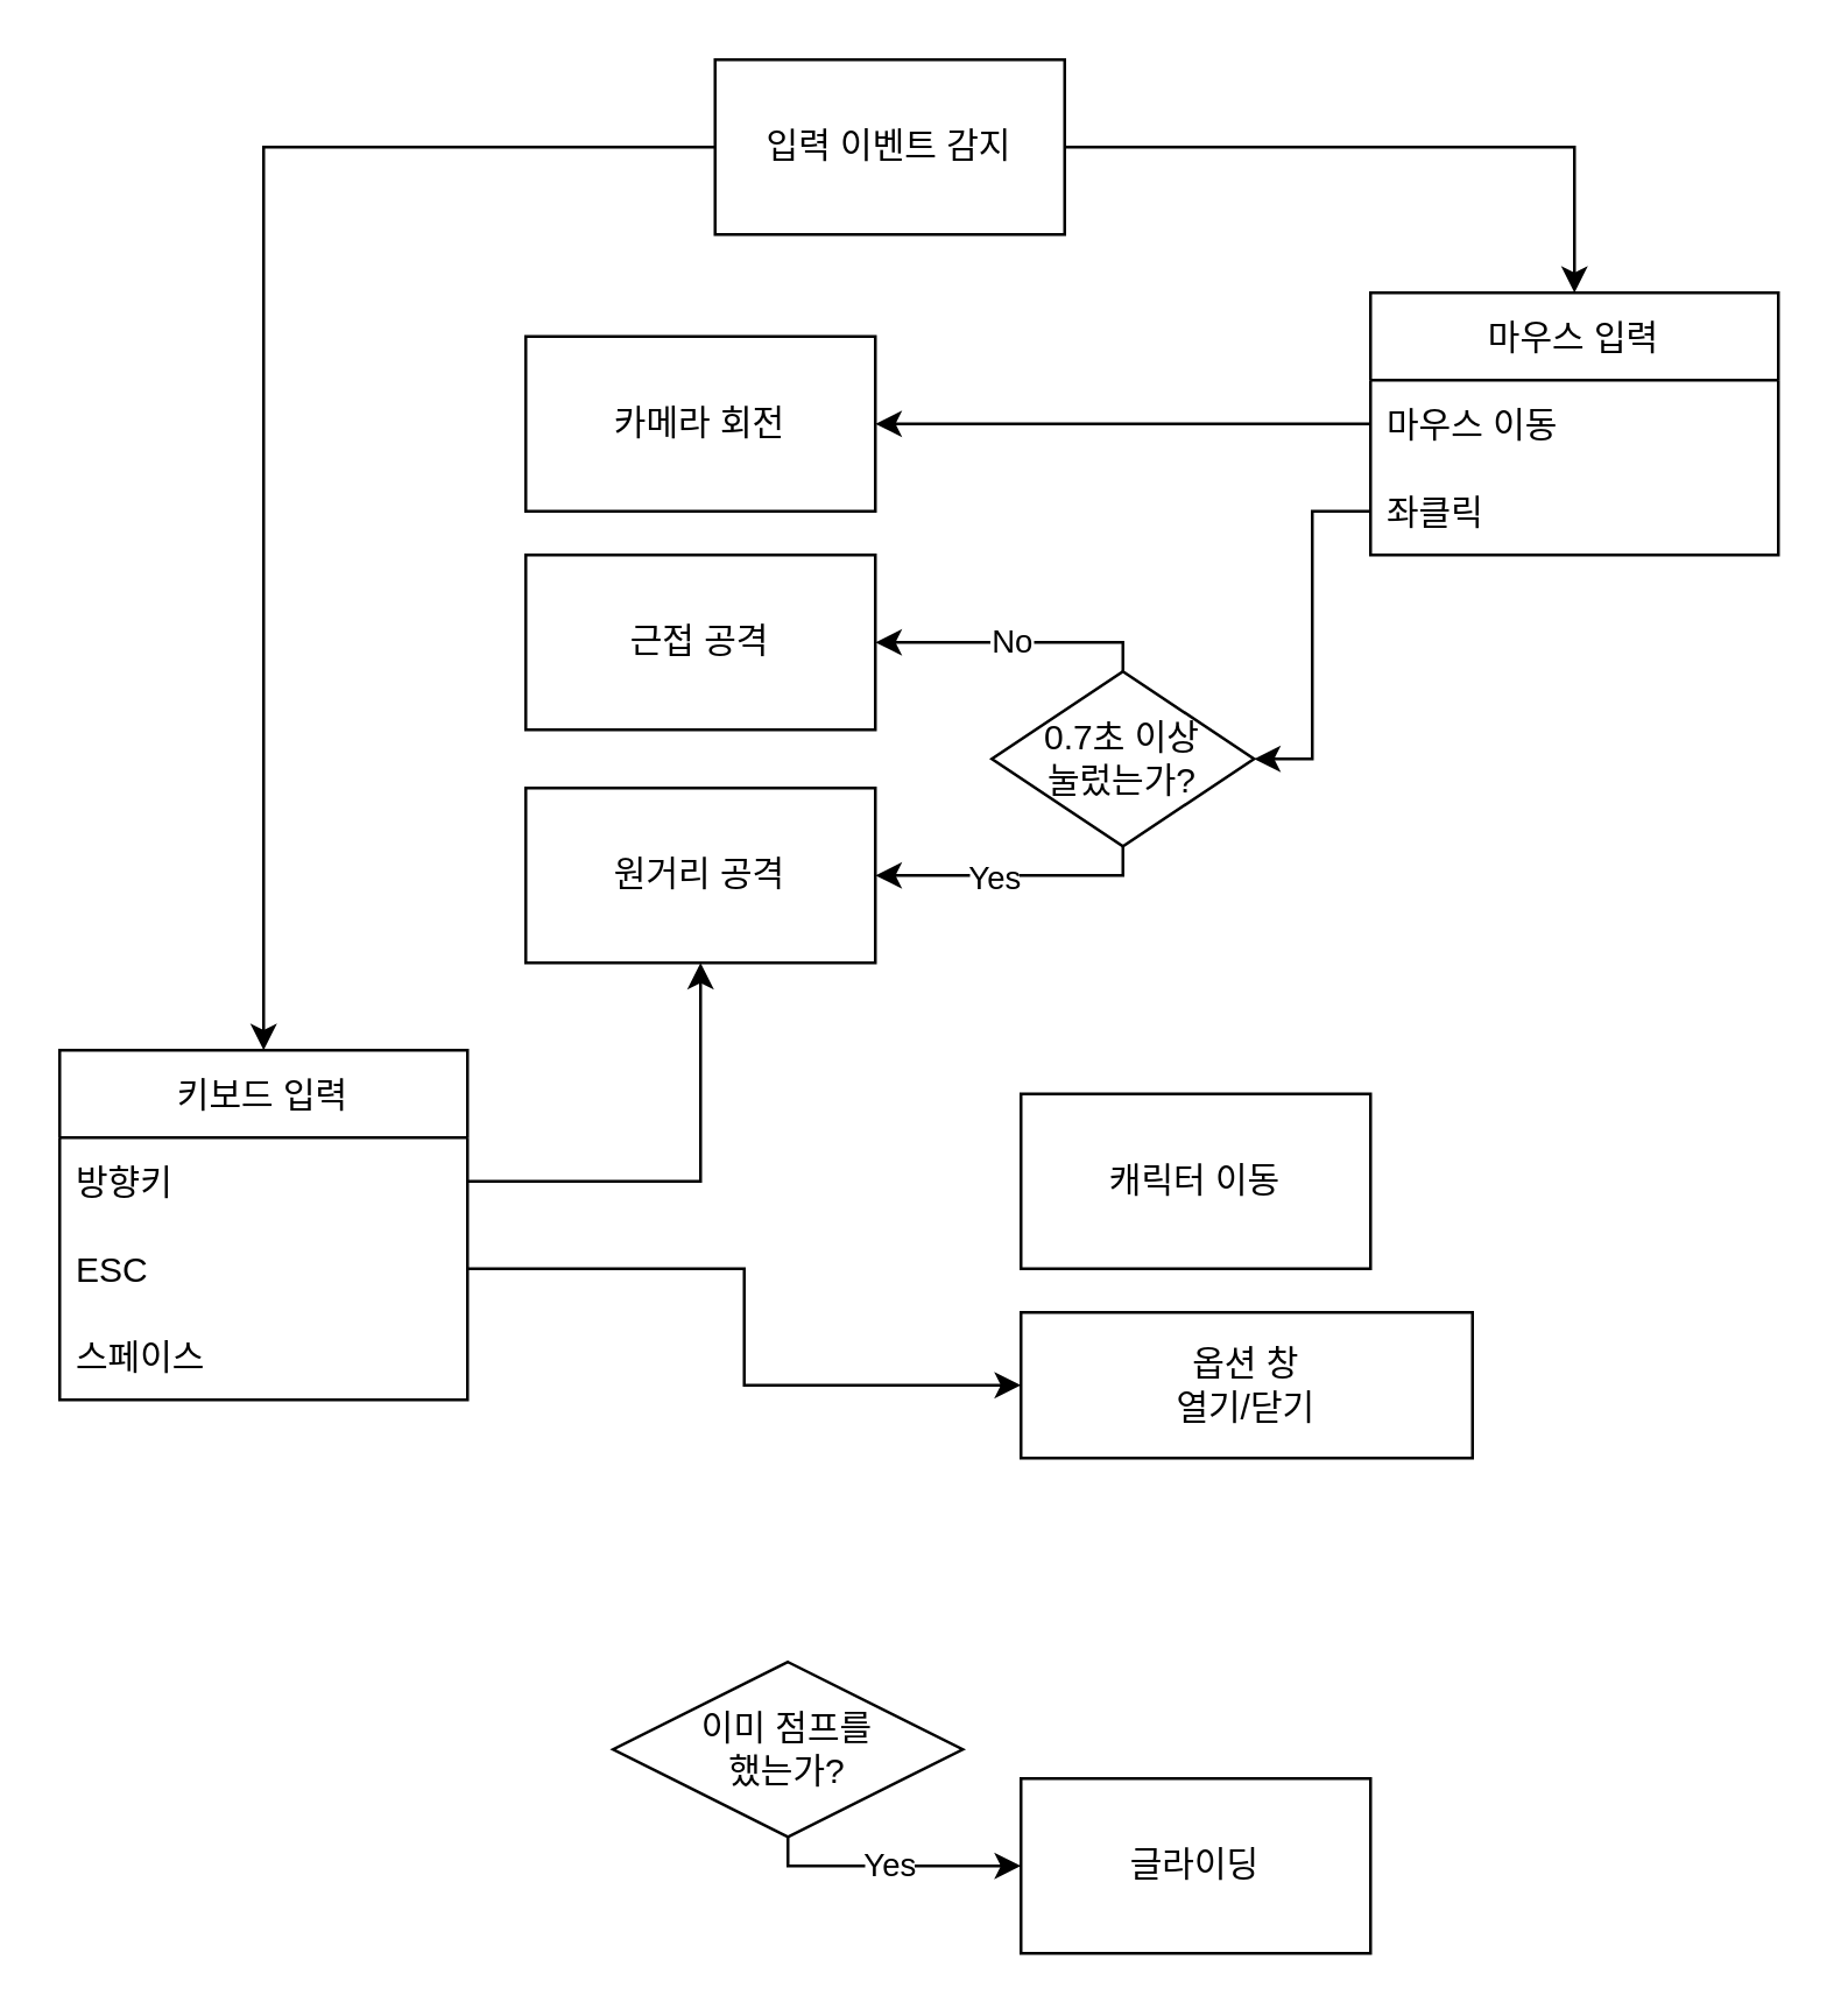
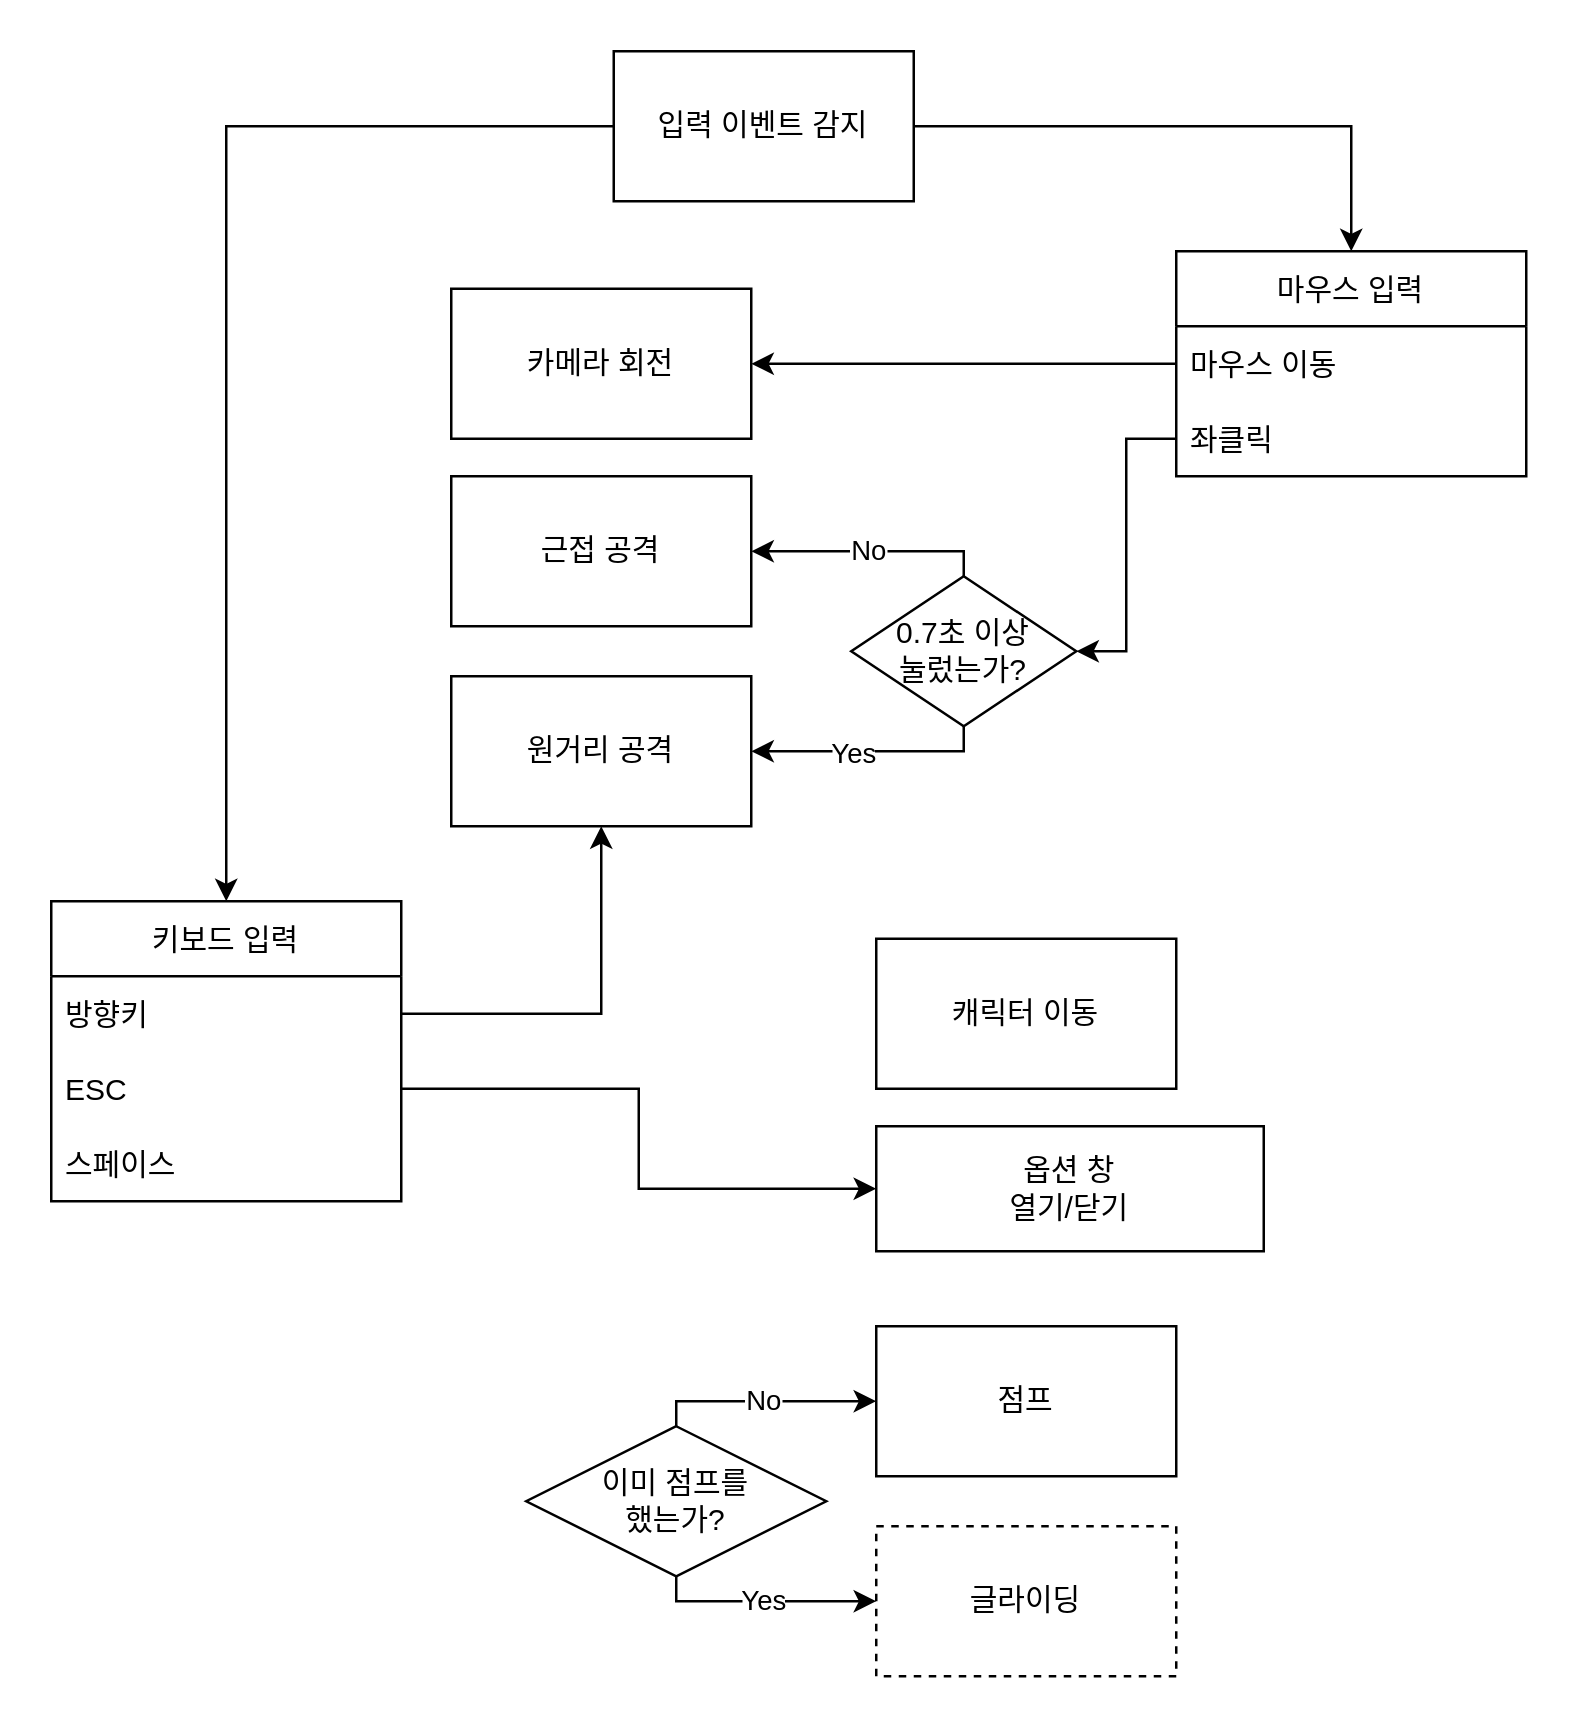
  <mxCell id="0" />
  <mxCell id="1" parent="0" />
  <mxCell id="2" value="" style="edgeStyle=orthogonalEdgeStyle;rounded=0;orthogonalLoop=1;jettySize=auto;html=1;entryX=0.5;entryY=0;entryDx=0;entryDy=0;" edge="1" parent="1" source="4" target="12"><mxGeometry relative="1" as="geometry"><mxPoint x="90" y="100" as="targetPoint" /></mxGeometry></mxCell>
  <mxCell id="3" value="" style="edgeStyle=orthogonalEdgeStyle;rounded=0;orthogonalLoop=1;jettySize=auto;html=1;entryX=0.5;entryY=0;entryDx=0;entryDy=0;" edge="1" parent="1" source="4" target="5"><mxGeometry relative="1" as="geometry"><mxPoint x="540" y="100" as="targetPoint" /></mxGeometry></mxCell>
  <mxCell id="4" value="입력 이벤트 감지" style="rounded=0;whiteSpace=wrap;html=1;" vertex="1" parent="1"><mxGeometry x="245" y="20" width="120" height="60" as="geometry" /></mxCell>
  <mxCell id="5" value="마우스 입력" style="swimlane;fontStyle=0;childLayout=stackLayout;horizontal=1;startSize=30;horizontalStack=0;resizeParent=1;resizeParentMax=0;resizeLast=0;collapsible=1;marginBottom=0;" vertex="1" parent="1"><mxGeometry x="470" y="100" width="140" height="90" as="geometry" /></mxCell>
  <mxCell id="6" value="마우스 이동" style="text;strokeColor=none;fillColor=none;align=left;verticalAlign=middle;spacingLeft=4;spacingRight=4;overflow=hidden;points=[[0,0.5],[1,0.5]];portConstraint=eastwest;rotatable=0;" vertex="1" parent="5"><mxGeometry y="30" width="140" height="30" as="geometry" /></mxCell>
  <mxCell id="7" value="좌클릭" style="text;strokeColor=none;fillColor=none;align=left;verticalAlign=middle;spacingLeft=4;spacingRight=4;overflow=hidden;points=[[0,0.5],[1,0.5]];portConstraint=eastwest;rotatable=0;" vertex="1" parent="5"><mxGeometry y="60" width="140" height="30" as="geometry" /></mxCell>
  <mxCell id="8" value="카메라 회전" style="rounded=0;whiteSpace=wrap;html=1;" vertex="1" parent="1"><mxGeometry x="180" y="115" width="120" height="60" as="geometry" /></mxCell>
  <mxCell id="9" style="edgeStyle=orthogonalEdgeStyle;rounded=0;orthogonalLoop=1;jettySize=auto;html=1;exitX=0;exitY=0.5;exitDx=0;exitDy=0;entryX=1;entryY=0.5;entryDx=0;entryDy=0;" edge="1" parent="1" source="6" target="8"><mxGeometry relative="1" as="geometry" /></mxCell>
  <mxCell id="10" value="근접 공격" style="rounded=0;whiteSpace=wrap;html=1;" vertex="1" parent="1"><mxGeometry x="180" y="190" width="120" height="60" as="geometry" /></mxCell>
  <mxCell id="11" value="원거리 공격" style="rounded=0;whiteSpace=wrap;html=1;" vertex="1" parent="1"><mxGeometry x="180" y="270" width="120" height="60" as="geometry" /></mxCell>
  <mxCell id="12" value="키보드 입력" style="swimlane;fontStyle=0;childLayout=stackLayout;horizontal=1;startSize=30;horizontalStack=0;resizeParent=1;resizeParentMax=0;resizeLast=0;collapsible=1;marginBottom=0;" vertex="1" parent="1"><mxGeometry x="20" y="360" width="140" height="120" as="geometry" /></mxCell>
  <mxCell id="13" value="방향키" style="text;strokeColor=none;fillColor=none;align=left;verticalAlign=middle;spacingLeft=4;spacingRight=4;overflow=hidden;points=[[0,0.5],[1,0.5]];portConstraint=eastwest;rotatable=0;" vertex="1" parent="12"><mxGeometry y="30" width="140" height="30" as="geometry" /></mxCell>
  <mxCell id="14" value="ESC" style="text;strokeColor=none;fillColor=none;align=left;verticalAlign=middle;spacingLeft=4;spacingRight=4;overflow=hidden;points=[[0,0.5],[1,0.5]];portConstraint=eastwest;rotatable=0;" vertex="1" parent="12"><mxGeometry y="60" width="140" height="30" as="geometry" /></mxCell>
  <mxCell id="15" value="스페이스" style="text;strokeColor=none;fillColor=none;align=left;verticalAlign=middle;spacingLeft=4;spacingRight=4;overflow=hidden;points=[[0,0.5],[1,0.5]];portConstraint=eastwest;rotatable=0;" vertex="1" parent="12"><mxGeometry y="90" width="140" height="30" as="geometry" /></mxCell>
  <mxCell id="16" value="캐릭터 이동" style="rounded=0;whiteSpace=wrap;html=1;" vertex="1" parent="1"><mxGeometry x="350" y="375" width="120" height="60" as="geometry" /></mxCell>
  <mxCell id="17" style="edgeStyle=orthogonalEdgeStyle;rounded=0;orthogonalLoop=1;jettySize=auto;html=1;exitX=1;exitY=0.5;exitDx=0;exitDy=0;" edge="1" parent="1" source="13" target="11"><mxGeometry relative="1" as="geometry" /></mxCell>
  <mxCell id="18" value="옵션 창&lt;br&gt;열기/닫기" style="rounded=0;whiteSpace=wrap;html=1;" vertex="1" parent="1"><mxGeometry x="350" y="450" width="155" height="50" as="geometry" /></mxCell>
  <mxCell id="19" style="edgeStyle=orthogonalEdgeStyle;rounded=0;orthogonalLoop=1;jettySize=auto;html=1;exitX=1;exitY=0.5;exitDx=0;exitDy=0;entryX=0;entryY=0.5;entryDx=0;entryDy=0;" edge="1" parent="1" source="14" target="18"><mxGeometry relative="1" as="geometry" /></mxCell>
+ <mxCell id="20" value="점프" style="rounded=0;whiteSpace=wrap;html=1;" vertex="1" parent="1"><mxGeometry x="350" y="530" width="120" height="60" as="geometry" /></mxCell>
  <mxCell id="21" value="No" style="edgeStyle=orthogonalEdgeStyle;rounded=0;orthogonalLoop=1;jettySize=auto;html=1;exitX=0.5;exitY=0;exitDx=0;exitDy=0;entryX=1;entryY=0.5;entryDx=0;entryDy=0;" edge="1" parent="1" source="24" target="10"><mxGeometry relative="1" as="geometry"><Array as="points"><mxPoint x="385" y="220" /></Array></mxGeometry></mxCell>
  <mxCell id="22" style="edgeStyle=orthogonalEdgeStyle;rounded=0;orthogonalLoop=1;jettySize=auto;html=1;entryX=1;entryY=0.5;entryDx=0;entryDy=0;exitX=0.5;exitY=1;exitDx=0;exitDy=0;" edge="1" parent="1" source="24" target="11"><mxGeometry relative="1" as="geometry"><Array as="points"><mxPoint x="385" y="300" /></Array></mxGeometry></mxCell>
  <mxCell id="23" value="Yes" style="edgeLabel;html=1;align=center;verticalAlign=middle;resizable=0;points=[];" vertex="1" connectable="0" parent="22"><mxGeometry x="-0.347" y="1" relative="1" as="geometry"><mxPoint x="-24" y="-1" as="offset" /></mxGeometry></mxCell>
  <mxCell id="24" value="0.7초 이상&lt;br&gt;눌렀는가?" style="rhombus;whiteSpace=wrap;html=1;" vertex="1" parent="1"><mxGeometry x="340" y="230" width="90" height="60" as="geometry" /></mxCell>
  <mxCell id="25" style="edgeStyle=orthogonalEdgeStyle;rounded=0;orthogonalLoop=1;jettySize=auto;html=1;exitX=0;exitY=0.5;exitDx=0;exitDy=0;entryX=1;entryY=0.5;entryDx=0;entryDy=0;" edge="1" parent="1" source="7" target="24"><mxGeometry relative="1" as="geometry" /></mxCell>
+ <mxCell id="26" value="No" style="edgeStyle=orthogonalEdgeStyle;rounded=0;orthogonalLoop=1;jettySize=auto;html=1;exitX=0.5;exitY=0;exitDx=0;exitDy=0;entryX=0;entryY=0.5;entryDx=0;entryDy=0;" edge="1" parent="1" source="28" target="20"><mxGeometry relative="1" as="geometry"><Array as="points"><mxPoint x="270" y="560" /></Array></mxGeometry></mxCell>
  <mxCell id="27" value="Yes" style="edgeStyle=orthogonalEdgeStyle;rounded=0;orthogonalLoop=1;jettySize=auto;html=1;exitX=0.5;exitY=1;exitDx=0;exitDy=0;entryX=0;entryY=0.5;entryDx=0;entryDy=0;" edge="1" parent="1" source="28" target="29"><mxGeometry relative="1" as="geometry"><Array as="points"><mxPoint x="270" y="640" /></Array></mxGeometry></mxCell>
  <mxCell id="28" value="이미 점프를&lt;br&gt;했는가?" style="rhombus;whiteSpace=wrap;html=1;" vertex="1" parent="1"><mxGeometry x="210" y="570" width="120" height="60" as="geometry" /></mxCell>
- <mxCell id="29" value="글라이딩" style="rounded=0;whiteSpace=wrap;html=1;" vertex="1" parent="1"><mxGeometry x="350" y="610" width="120" height="60" as="geometry" /></mxCell>
+ <mxCell id="29" value="글라이딩" style="rounded=0;whiteSpace=wrap;html=1;dashed=1;" vertex="1" parent="1"><mxGeometry x="350" y="610" width="120" height="60" as="geometry" /></mxCell>
